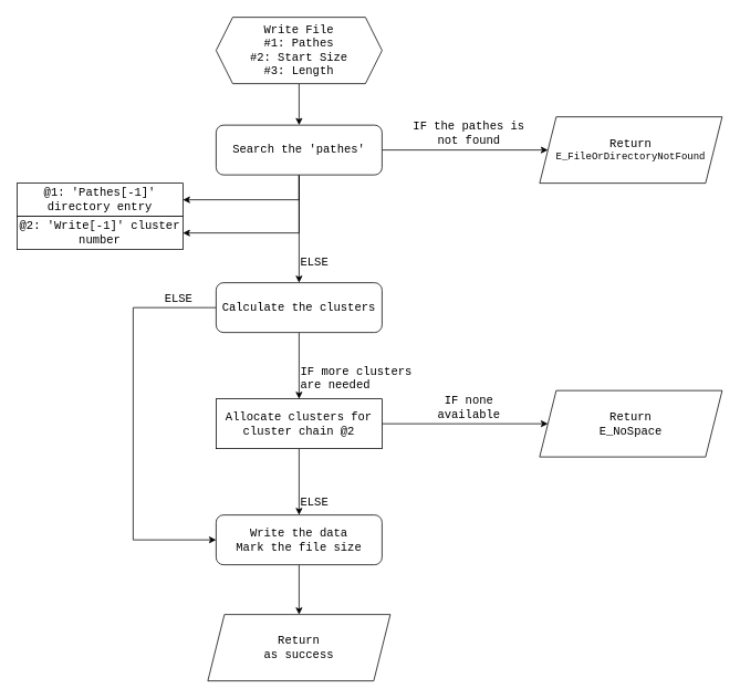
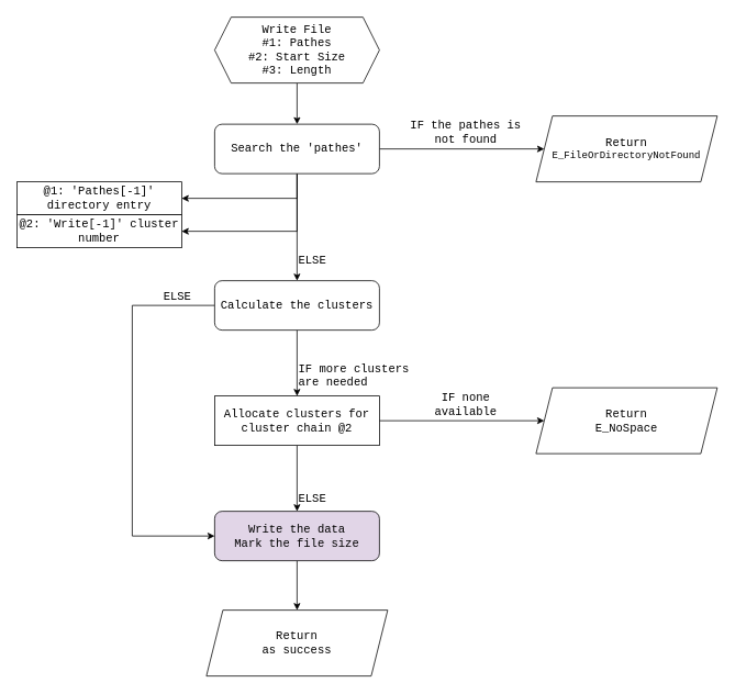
  <mxCell id="0" />
  <mxCell id="1" parent="0" />
  <mxCell id="2" style="edgeStyle=orthogonalEdgeStyle;rounded=0;orthogonalLoop=1;jettySize=auto;html=1;exitX=0.5;exitY=1;exitDx=0;exitDy=0;entryX=0.5;entryY=0;entryDx=0;entryDy=0;" edge="1" parent="1" source="3" target="8"><mxGeometry relative="1" as="geometry"><mxPoint x="450" y="110" as="targetPoint" /></mxGeometry></mxCell>
  <mxCell id="3" value="Write File&lt;div&gt;#1: Pathes&lt;/div&gt;&lt;div&gt;#2: Start Size&lt;/div&gt;&lt;div&gt;#3: Length&lt;/div&gt;" style="shape=hexagon;perimeter=hexagonPerimeter2;whiteSpace=wrap;html=1;fixedSize=1;fontFamily=Courier New;fontSize=14;" vertex="1" parent="1"><mxGeometry x="260" width="200" height="80" as="geometry" y="20" /></mxCell>
  <mxCell id="4" style="edgeStyle=orthogonalEdgeStyle;rounded=0;orthogonalLoop=1;jettySize=auto;html=1;exitX=1;exitY=0.5;exitDx=0;exitDy=0;entryX=0;entryY=0.5;entryDx=0;entryDy=0;" edge="1" parent="1" source="8" target="10"><mxGeometry relative="1" as="geometry"><mxPoint x="610" y="220" as="targetPoint" /><mxPoint x="470" y="190" as="sourcePoint" /></mxGeometry></mxCell>
  <mxCell id="5" style="edgeStyle=orthogonalEdgeStyle;rounded=0;orthogonalLoop=1;jettySize=auto;html=1;exitX=0.5;exitY=1;exitDx=0;exitDy=0;entryX=1;entryY=0.5;entryDx=0;entryDy=0;" edge="1" parent="1" source="8" target="11"><mxGeometry relative="1" as="geometry" /></mxCell>
  <mxCell id="6" style="edgeStyle=orthogonalEdgeStyle;rounded=0;orthogonalLoop=1;jettySize=auto;html=1;exitX=0.5;exitY=1;exitDx=0;exitDy=0;entryX=1;entryY=0.5;entryDx=0;entryDy=0;" edge="1" parent="1" source="8" target="12"><mxGeometry relative="1" as="geometry" /></mxCell>
  <mxCell id="7" style="edgeStyle=orthogonalEdgeStyle;rounded=0;orthogonalLoop=1;jettySize=auto;html=1;exitX=0.5;exitY=1;exitDx=0;exitDy=0;entryX=0.5;entryY=0;entryDx=0;entryDy=0;" edge="1" parent="1" source="8" target="15"><mxGeometry relative="1" as="geometry" /></mxCell>
  <mxCell id="8" value="&lt;span style=&quot;font-size: 14px;&quot;&gt;Search the 'pathes'&lt;/span&gt;" style="rounded=1;whiteSpace=wrap;html=1;fontFamily=Courier New;fontSize=13;" vertex="1" parent="1"><mxGeometry x="260" y="150" width="200" height="60" as="geometry" /></mxCell>
  <mxCell id="9" value="IF the pathes is not found" style="text;html=1;align=center;verticalAlign=middle;whiteSpace=wrap;rounded=0;fontFamily=Courier New;fontSize=14;" vertex="1" parent="1"><mxGeometry x="480" y="145" width="170" height="30" as="geometry" /></mxCell>
  <mxCell id="10" value="&lt;div&gt;&lt;font style=&quot;font-size: 14px;&quot;&gt;Return&lt;/font&gt;&lt;/div&gt;E_FileOrDirectoryNotFound" style="shape=parallelogram;perimeter=parallelogramPerimeter;whiteSpace=wrap;html=1;fixedSize=1;fontFamily=Courier New;fontSize=12;" vertex="1" parent="1"><mxGeometry x="650" y="140" width="220" height="80" as="geometry" /></mxCell>
  <mxCell id="11" value="@1: 'Pathes[-1]' directory entry" style="rounded=0;whiteSpace=wrap;html=1;fontFamily=Courier New;fontSize=14;" vertex="1" parent="1"><mxGeometry y="220" width="200" height="40" as="geometry" x="20" /></mxCell>
  <mxCell id="12" value="@2: 'Write[-1]' cluster number" style="rounded=0;whiteSpace=wrap;html=1;fontFamily=Courier New;fontSize=14;" vertex="1" parent="1"><mxGeometry y="260" width="200" height="40" as="geometry" x="20" /></mxCell>
  <mxCell id="13" style="edgeStyle=orthogonalEdgeStyle;rounded=0;orthogonalLoop=1;jettySize=auto;html=1;exitX=0.5;exitY=1;exitDx=0;exitDy=0;entryX=0.5;entryY=0;entryDx=0;entryDy=0;" edge="1" parent="1" source="15" target="18"><mxGeometry relative="1" as="geometry" /></mxCell>
  <mxCell id="14" style="edgeStyle=orthogonalEdgeStyle;rounded=0;orthogonalLoop=1;jettySize=auto;html=1;exitX=0;exitY=0.5;exitDx=0;exitDy=0;entryX=0;entryY=0.5;entryDx=0;entryDy=0;" edge="1" parent="1" source="15" target="23"><mxGeometry relative="1" as="geometry"><Array as="points"><mxPoint x="160" y="370" /><mxPoint x="160" y="650" /></Array></mxGeometry></mxCell>
  <mxCell id="15" value="&lt;span style=&quot;font-size: 14px;&quot;&gt;Calculate the clusters&lt;/span&gt;" style="rounded=1;whiteSpace=wrap;html=1;fontFamily=Courier New;fontSize=13;" vertex="1" parent="1"><mxGeometry x="260" y="340" width="200" height="60" as="geometry" /></mxCell>
  <mxCell id="16" style="edgeStyle=orthogonalEdgeStyle;rounded=0;orthogonalLoop=1;jettySize=auto;html=1;exitX=1;exitY=0.5;exitDx=0;exitDy=0;entryX=0;entryY=0.5;entryDx=0;entryDy=0;" edge="1" parent="1" source="18" target="20"><mxGeometry relative="1" as="geometry" /></mxCell>
  <mxCell id="17" style="edgeStyle=orthogonalEdgeStyle;rounded=0;orthogonalLoop=1;jettySize=auto;html=1;exitX=0.5;exitY=1;exitDx=0;exitDy=0;entryX=0.5;entryY=0;entryDx=0;entryDy=0;" edge="1" parent="1" source="18" target="23"><mxGeometry relative="1" as="geometry" /></mxCell>
  <mxCell id="18" value="&lt;span style=&quot;font-size: 14px;&quot;&gt;Allocate clusters for cluster chain @2&lt;/span&gt;" style="whiteSpace=wrap;html=1;fontFamily=Courier New;fontSize=13;rounded=0;" vertex="1" parent="1"><mxGeometry x="260" y="480" width="200" height="60" as="geometry" /></mxCell>
  <mxCell id="19" value="ELSE" style="text;html=1;align=left;verticalAlign=middle;whiteSpace=wrap;rounded=0;fontFamily=Courier New;fontSize=14;" vertex="1" parent="1"><mxGeometry x="360" y="300" width="170" height="30" as="geometry" /></mxCell>
  <mxCell id="20" value="&lt;div&gt;&lt;font&gt;Return&lt;/font&gt;&lt;/div&gt;&lt;font&gt;E_NoSpace&lt;/font&gt;" style="shape=parallelogram;perimeter=parallelogramPerimeter;whiteSpace=wrap;html=1;fixedSize=1;fontFamily=Courier New;fontSize=14;" vertex="1" parent="1"><mxGeometry x="650" y="470" width="220" height="80" as="geometry" /></mxCell>
  <mxCell id="21" value="IF none available" style="text;html=1;align=center;verticalAlign=middle;whiteSpace=wrap;rounded=0;fontFamily=Courier New;fontSize=14;" vertex="1" parent="1"><mxGeometry x="515" y="475" width="100" height="30" as="geometry" /></mxCell>
  <mxCell id="22" style="edgeStyle=orthogonalEdgeStyle;rounded=0;orthogonalLoop=1;jettySize=auto;html=1;exitX=0.5;exitY=1;exitDx=0;exitDy=0;entryX=0.5;entryY=0;entryDx=0;entryDy=0;" edge="1" parent="1" source="23" target="27"><mxGeometry relative="1" as="geometry" /></mxCell>
- <mxCell id="23" value="&lt;span style=&quot;font-size: 14px;&quot;&gt;Write the data&lt;/span&gt;&lt;div&gt;&lt;span style=&quot;font-size: 14px;&quot;&gt;Mark the file size&lt;/span&gt;&lt;/div&gt;" style="rounded=1;whiteSpace=wrap;html=1;fontFamily=Courier New;fontSize=13;" vertex="1" parent="1"><mxGeometry x="260" y="620" width="200" height="60" as="geometry" /></mxCell>
+ <mxCell id="23" value="&lt;span style=&quot;font-size: 14px;&quot;&gt;Write the data&lt;/span&gt;&lt;div&gt;&lt;span style=&quot;font-size: 14px;&quot;&gt;Mark the file size&lt;/span&gt;&lt;/div&gt;" style="rounded=1;whiteSpace=wrap;html=1;fontFamily=Courier New;fontSize=13;fillColor=#e1d5e7;" vertex="1" parent="1"><mxGeometry x="260" y="620" width="200" height="60" as="geometry" /></mxCell>
  <mxCell id="24" value="ELSE" style="text;html=1;align=left;verticalAlign=middle;whiteSpace=wrap;rounded=0;fontFamily=Courier New;fontSize=14;" vertex="1" parent="1"><mxGeometry x="360" y="590" width="170" height="30" as="geometry" /></mxCell>
  <mxCell id="25" value="ELSE" style="text;html=1;align=center;verticalAlign=middle;whiteSpace=wrap;rounded=0;fontFamily=Courier New;fontSize=14;" vertex="1" parent="1"><mxGeometry x="130" y="345" width="170" height="30" as="geometry" /></mxCell>
  <mxCell id="26" value="IF more clusters are needed" style="text;html=1;align=left;verticalAlign=middle;whiteSpace=wrap;rounded=0;fontFamily=Courier New;fontSize=14;" vertex="1" parent="1"><mxGeometry x="360" y="440" width="150" height="30" as="geometry" /></mxCell>
  <mxCell id="27" value="&lt;div&gt;&lt;font&gt;Return&lt;/font&gt;&lt;/div&gt;&lt;span&gt;as success&lt;/span&gt;" style="shape=parallelogram;perimeter=parallelogramPerimeter;whiteSpace=wrap;html=1;fixedSize=1;fontFamily=Courier New;fontSize=14;" vertex="1" parent="1"><mxGeometry x="250" y="740" width="220" height="80" as="geometry" /></mxCell>
